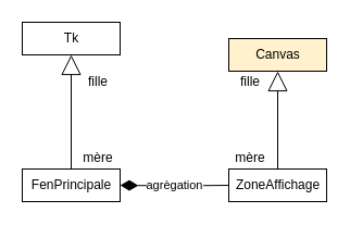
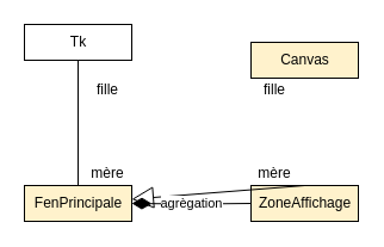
  <mxCell id="0" />
  <mxCell id="1" parent="0" />
  <mxCell id="2" value="Tk" style="html=1;" vertex="1" parent="1"><mxGeometry x="20" y="20" width="90" height="30" as="geometry" /></mxCell>
  <mxCell id="3" value="Canvas" style="html=1;fillColor=#fff2cc;" vertex="1" parent="1"><mxGeometry x="210" y="35" width="90" height="30" as="geometry" /></mxCell>
- <mxCell id="4" value="FenPrincipale" style="html=1;" vertex="1" parent="1"><mxGeometry x="20" y="155" width="90" height="30" as="geometry" /></mxCell>
- <mxCell id="5" value="ZoneAffichage" style="html=1;" vertex="1" parent="1"><mxGeometry x="210" y="155" width="90" height="30" as="geometry" /></mxCell>
- <mxCell id="6" value="" style="endArrow=block;endSize=16;endFill=0;html=1;exitX=0.5;exitY=0;exitDx=0;exitDy=0;entryX=0.5;entryY=1;entryDx=0;entryDy=0;" edge="1" parent="1" source="4" target="2"><mxGeometry width="160" relative="1" as="geometry"><mxPoint x="-10" y="65" as="sourcePoint" /><mxPoint x="70" y="65" as="targetPoint" /></mxGeometry></mxCell>
- <mxCell id="7" value="" style="endArrow=block;endSize=16;endFill=0;exitX=0.5;exitY=0;exitDx=0;exitDy=0;entryX=0.5;entryY=1;entryDx=0;entryDy=0;labelPosition=center;verticalLabelPosition=top;align=center;verticalAlign=bottom;html=1;" edge="1" parent="1" source="5" target="3"><mxGeometry width="160" relative="1" as="geometry"><mxPoint x="170" y="175" as="sourcePoint" /><mxPoint x="170" y="85" as="targetPoint" /></mxGeometry></mxCell>
+ <mxCell id="4" value="FenPrincipale" style="html=1;fillColor=#fff2cc;" vertex="1" parent="1"><mxGeometry x="20" y="155" width="90" height="30" as="geometry" /></mxCell>
+ <mxCell id="5" value="ZoneAffichage" style="html=1;fillColor=#fff2cc;" vertex="1" parent="1"><mxGeometry x="210" y="155" width="90" height="30" as="geometry" /></mxCell>
+ <mxCell id="6" value="" style="endArrow=none;endSize=16;endFill=0;html=1;exitX=0.5;exitY=0;exitDx=0;exitDy=0;entryX=0.5;entryY=1;entryDx=0;entryDy=0;" edge="1" parent="1" source="4" target="2"><mxGeometry width="160" relative="1" as="geometry"><mxPoint x="-10" y="65" as="sourcePoint" /><mxPoint x="70" y="65" as="targetPoint" /></mxGeometry></mxCell>
+ <mxCell id="7" value="" style="endArrow=block;endSize=16;endFill=0;exitX=0.5;exitY=0;exitDx=0;exitDy=0;labelPosition=center;verticalLabelPosition=top;align=center;verticalAlign=bottom;html=1;" edge="1" parent="1" source="5" target="4"><mxGeometry width="160" relative="1" as="geometry"><mxPoint x="170" y="175" as="sourcePoint" /><mxPoint x="170" y="85" as="targetPoint" /></mxGeometry></mxCell>
  <mxCell id="8" value="agrègation" style="endArrow=none;html=1;endSize=12;startArrow=diamondThin;startSize=14;startFill=1;edgeStyle=orthogonalEdgeStyle;align=center;verticalAlign=middle;entryX=0;entryY=0.5;entryDx=0;entryDy=0;endFill=0;labelPosition=center;verticalLabelPosition=middle;" edge="1" parent="1" target="5"><mxGeometry relative="1" as="geometry"><mxPoint x="110" y="170" as="sourcePoint" /><mxPoint x="150" y="65" as="targetPoint" /><mxPoint as="offset" /></mxGeometry></mxCell>
  <mxCell id="9" value="fille" style="text;html=1;strokeColor=none;fillColor=none;align=center;verticalAlign=middle;whiteSpace=wrap;rounded=0;" vertex="1" parent="1"><mxGeometry x="210" y="65" width="40" height="20" as="geometry" /></mxCell>
  <mxCell id="10" value="fille" style="text;html=1;strokeColor=none;fillColor=none;align=center;verticalAlign=middle;whiteSpace=wrap;rounded=0;" vertex="1" parent="1"><mxGeometry x="70" y="65" width="40" height="20" as="geometry" /></mxCell>
  <mxCell id="11" value="mère" style="text;html=1;strokeColor=none;fillColor=none;align=center;verticalAlign=middle;whiteSpace=wrap;rounded=0;" vertex="1" parent="1"><mxGeometry x="210" y="135" width="40" height="20" as="geometry" /></mxCell>
  <mxCell id="12" value="mère" style="text;html=1;strokeColor=none;fillColor=none;align=center;verticalAlign=middle;whiteSpace=wrap;rounded=0;" vertex="1" parent="1"><mxGeometry x="70" y="135" width="40" height="20" as="geometry" /></mxCell>
